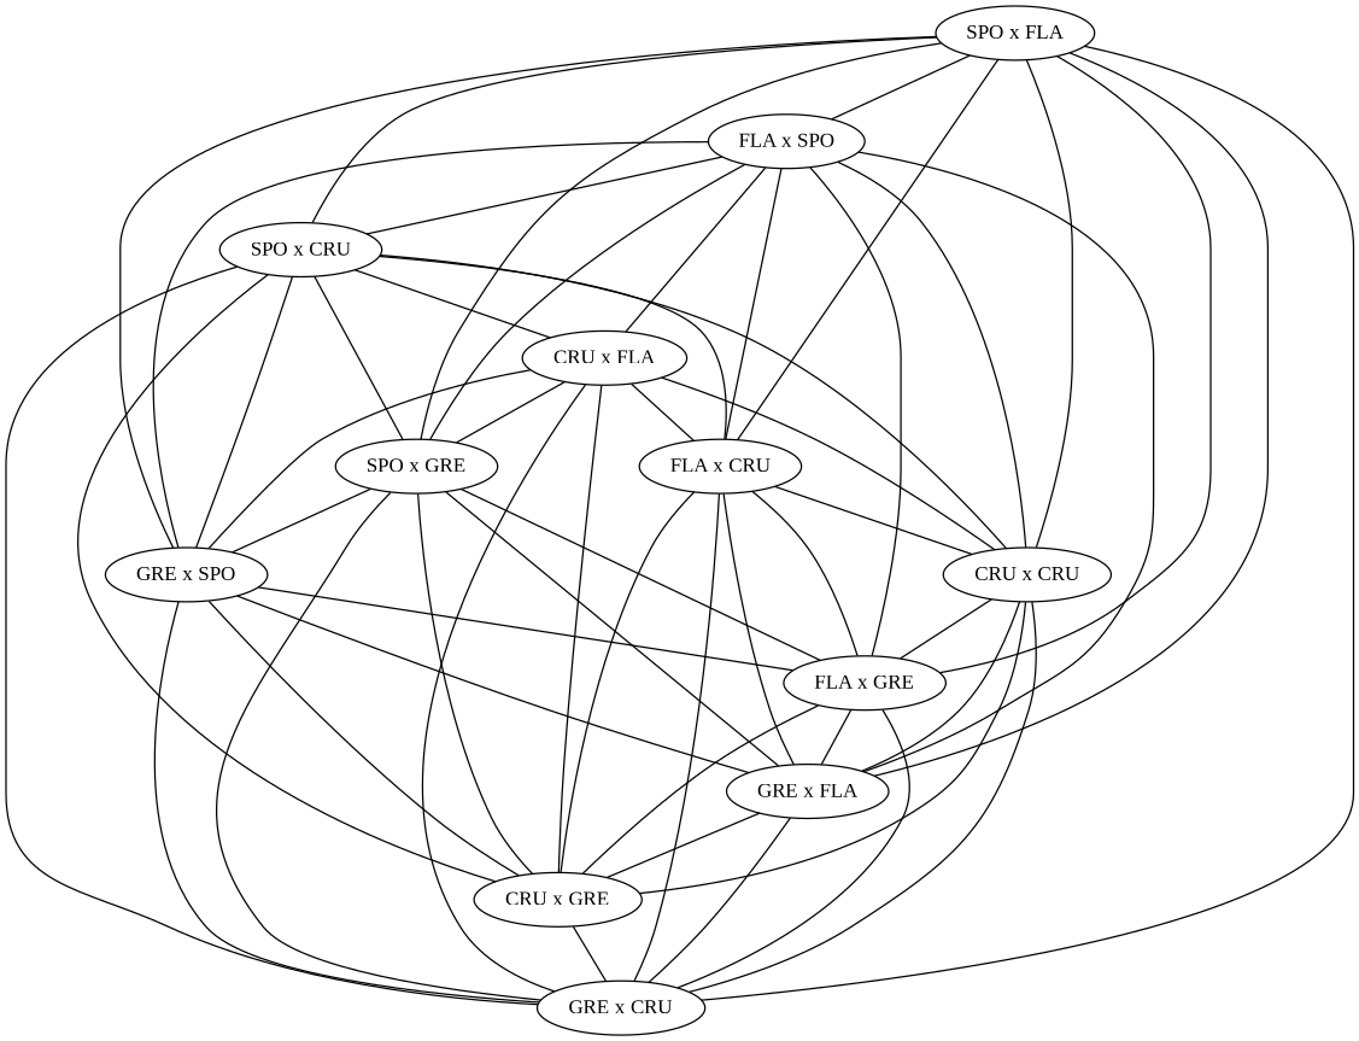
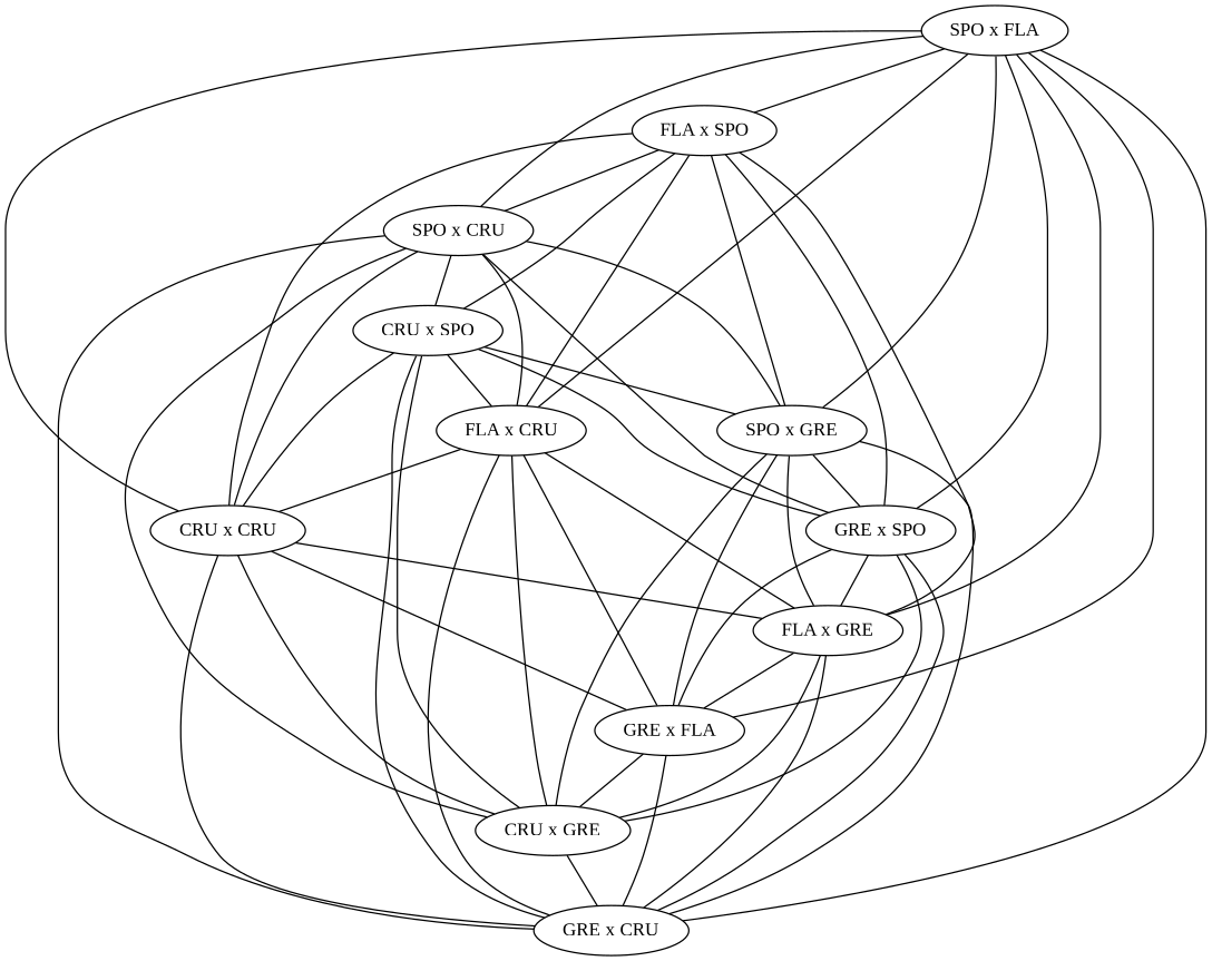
  graph {
    fontname="Liberation Serif"
    ranksep=GRE
    node [fontname="Liberation Serif"]
    edge [fontname="Liberation Serif"]
    "SPO x FLA"
    "FLA x SPO"
    "SPO x CRU"
    "SPO x GRE"
    "GRE x SPO"
    "FLA x CRU"
    n7 [label="CRU x CRU"]
    "FLA x GRE"
    "GRE x FLA"
    "GRE x CRU"
-   "CRU x SPO" [label="CRU x FLA"]
+   "CRU x SPO"
    "CRU x GRE"
    "SPO x FLA" -- "FLA x SPO"
    "SPO x FLA" -- "SPO x CRU"
    "SPO x FLA" -- "SPO x GRE"
    "SPO x FLA" -- "GRE x SPO"
    "SPO x FLA" -- "FLA x CRU"
    "SPO x FLA" -- n7
    "SPO x FLA" -- "FLA x GRE"
    "SPO x FLA" -- "GRE x FLA"
    "SPO x FLA" -- "GRE x CRU"
    "FLA x SPO" -- "SPO x CRU"
    "FLA x SPO" -- "SPO x GRE"
    "FLA x SPO" -- "GRE x SPO"
    "FLA x SPO" -- "FLA x CRU"
    "FLA x SPO" -- n7
    "FLA x SPO" -- "FLA x GRE"
-   "FLA x SPO" -- "GRE x FLA"
    "FLA x SPO" -- "CRU x SPO"
    "SPO x CRU" -- "SPO x GRE"
    "SPO x CRU" -- "GRE x SPO"
    "SPO x CRU" -- "FLA x CRU"
    "SPO x CRU" -- n7
    "SPO x CRU" -- "GRE x CRU"
    "SPO x CRU" -- "CRU x SPO"
    "SPO x CRU" -- "CRU x GRE"
    "SPO x GRE" -- "GRE x SPO"
    "SPO x GRE" -- "FLA x GRE"
    "SPO x GRE" -- "GRE x FLA"
    "SPO x GRE" -- "GRE x CRU"
    "SPO x GRE" -- "CRU x GRE"
    "GRE x SPO" -- "FLA x GRE"
    "GRE x SPO" -- "GRE x FLA"
    "GRE x SPO" -- "GRE x CRU"
    "GRE x SPO" -- "CRU x GRE"
    "FLA x CRU" -- n7
    "FLA x CRU" -- "FLA x GRE"
    "FLA x CRU" -- "GRE x FLA"
    "FLA x CRU" -- "GRE x CRU"
    "FLA x CRU" -- "CRU x GRE"
    n7 -- "FLA x GRE"
    n7 -- "GRE x FLA"
    n7 -- "GRE x CRU"
    n7 -- "CRU x GRE"
    "FLA x GRE" -- "GRE x FLA"
    "FLA x GRE" -- "GRE x CRU"
    "FLA x GRE" -- "CRU x GRE"
    "GRE x FLA" -- "GRE x CRU"
    "GRE x FLA" -- "CRU x GRE"
    "CRU x SPO" -- "SPO x GRE"
    "CRU x SPO" -- "GRE x SPO"
    "CRU x SPO" -- "FLA x CRU"
    "CRU x SPO" -- n7
    "CRU x SPO" -- "GRE x CRU"
    "CRU x SPO" -- "CRU x GRE"
    "CRU x GRE" -- "GRE x CRU"
  }
